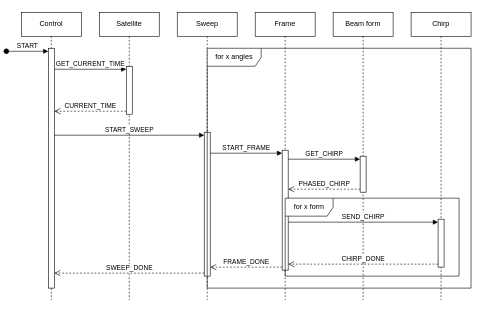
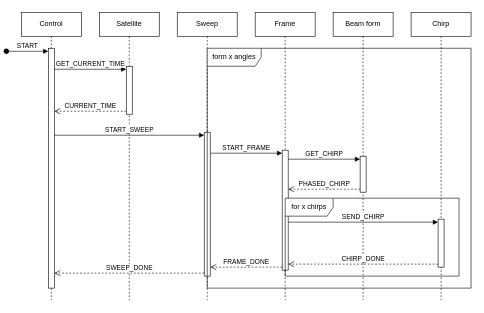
  <mxCell id="0" />
  <mxCell id="1" parent="0" />
  <mxCell id="2" value="Control" style="shape=umlLifeline;perimeter=lifelinePerimeter;whiteSpace=wrap;html=1;container=1;dropTarget=0;collapsible=0;recursiveResize=0;outlineConnect=0;portConstraint=eastwest;newEdgeStyle={&quot;edgeStyle&quot;:&quot;elbowEdgeStyle&quot;,&quot;elbow&quot;:&quot;vertical&quot;,&quot;curved&quot;:0,&quot;rounded&quot;:0};" vertex="1" parent="1"><mxGeometry x="20" y="20" width="100" height="480" as="geometry" /></mxCell>
  <mxCell id="3" value="" style="html=1;points=[[0,0,0,0,5],[0,1,0,0,-5],[1,0,0,0,5],[1,1,0,0,-5]];perimeter=orthogonalPerimeter;outlineConnect=0;targetShapes=umlLifeline;portConstraint=eastwest;newEdgeStyle={&quot;curved&quot;:0,&quot;rounded&quot;:0};" vertex="1" parent="2"><mxGeometry x="45" y="60" width="10" height="400" as="geometry" /></mxCell>
  <mxCell id="4" value="START" style="html=1;verticalAlign=bottom;startArrow=oval;endArrow=block;startSize=8;curved=0;rounded=0;entryX=0;entryY=0;entryDx=0;entryDy=5;" edge="1" target="3" parent="2"><mxGeometry relative="1" as="geometry"><mxPoint x="-25" y="65" as="sourcePoint" /></mxGeometry></mxCell>
  <mxCell id="5" value="Satellite" style="shape=umlLifeline;perimeter=lifelinePerimeter;whiteSpace=wrap;html=1;container=1;dropTarget=0;collapsible=0;recursiveResize=0;outlineConnect=0;portConstraint=eastwest;newEdgeStyle={&quot;edgeStyle&quot;:&quot;elbowEdgeStyle&quot;,&quot;elbow&quot;:&quot;vertical&quot;,&quot;curved&quot;:0,&quot;rounded&quot;:0};" vertex="1" parent="1"><mxGeometry x="150" y="20" width="100" height="480" as="geometry" /></mxCell>
  <mxCell id="6" value="" style="html=1;points=[[0,0,0,0,5],[0,1,0,0,-5],[1,0,0,0,5],[1,1,0,0,-5]];perimeter=orthogonalPerimeter;outlineConnect=0;targetShapes=umlLifeline;portConstraint=eastwest;newEdgeStyle={&quot;curved&quot;:0,&quot;rounded&quot;:0};" vertex="1" parent="5"><mxGeometry x="45" y="90" width="10" height="80" as="geometry" /></mxCell>
  <mxCell id="7" value="Sweep" style="shape=umlLifeline;perimeter=lifelinePerimeter;whiteSpace=wrap;html=1;container=1;dropTarget=0;collapsible=0;recursiveResize=0;outlineConnect=0;portConstraint=eastwest;newEdgeStyle={&quot;edgeStyle&quot;:&quot;elbowEdgeStyle&quot;,&quot;elbow&quot;:&quot;vertical&quot;,&quot;curved&quot;:0,&quot;rounded&quot;:0};" vertex="1" parent="1"><mxGeometry x="280" y="20" width="100" height="480" as="geometry" /></mxCell>
  <mxCell id="8" value="" style="html=1;points=[[0,0,0,0,5],[0,1,0,0,-5],[1,0,0,0,5],[1,1,0,0,-5]];perimeter=orthogonalPerimeter;outlineConnect=0;targetShapes=umlLifeline;portConstraint=eastwest;newEdgeStyle={&quot;curved&quot;:0,&quot;rounded&quot;:0};" vertex="1" parent="7"><mxGeometry x="45" y="200" width="10" height="240" as="geometry" /></mxCell>
  <mxCell id="9" value="Frame" style="shape=umlLifeline;perimeter=lifelinePerimeter;whiteSpace=wrap;html=1;container=1;dropTarget=0;collapsible=0;recursiveResize=0;outlineConnect=0;portConstraint=eastwest;newEdgeStyle={&quot;edgeStyle&quot;:&quot;elbowEdgeStyle&quot;,&quot;elbow&quot;:&quot;vertical&quot;,&quot;curved&quot;:0,&quot;rounded&quot;:0};" vertex="1" parent="1"><mxGeometry x="410" y="20" width="100" height="480" as="geometry" /></mxCell>
  <mxCell id="10" value="" style="html=1;points=[[0,0,0,0,5],[0,1,0,0,-5],[1,0,0,0,5],[1,1,0,0,-5]];perimeter=orthogonalPerimeter;outlineConnect=0;targetShapes=umlLifeline;portConstraint=eastwest;newEdgeStyle={&quot;curved&quot;:0,&quot;rounded&quot;:0};" vertex="1" parent="9"><mxGeometry x="45" y="230" width="10" height="200" as="geometry" /></mxCell>
  <mxCell id="11" value="Beam form" style="shape=umlLifeline;perimeter=lifelinePerimeter;whiteSpace=wrap;html=1;container=1;dropTarget=0;collapsible=0;recursiveResize=0;outlineConnect=0;portConstraint=eastwest;newEdgeStyle={&quot;edgeStyle&quot;:&quot;elbowEdgeStyle&quot;,&quot;elbow&quot;:&quot;vertical&quot;,&quot;curved&quot;:0,&quot;rounded&quot;:0};" vertex="1" parent="1"><mxGeometry x="540" y="20" width="100" height="480" as="geometry" /></mxCell>
  <mxCell id="12" value="Chirp" style="shape=umlLifeline;perimeter=lifelinePerimeter;whiteSpace=wrap;html=1;container=1;dropTarget=0;collapsible=0;recursiveResize=0;outlineConnect=0;portConstraint=eastwest;newEdgeStyle={&quot;edgeStyle&quot;:&quot;elbowEdgeStyle&quot;,&quot;elbow&quot;:&quot;vertical&quot;,&quot;curved&quot;:0,&quot;rounded&quot;:0};" vertex="1" parent="1"><mxGeometry x="670" y="20" width="100" height="480" as="geometry" /></mxCell>
  <mxCell id="13" value="GET_CURRENT_TIME" style="html=1;verticalAlign=bottom;endArrow=block;curved=0;rounded=0;entryX=0;entryY=0;entryDx=0;entryDy=5;" edge="1" target="6" parent="1" source="3"><mxGeometry relative="1" as="geometry"><mxPoint x="80" y="115" as="sourcePoint" /></mxGeometry></mxCell>
  <mxCell id="14" value="CURRENT_TIME" style="html=1;verticalAlign=bottom;endArrow=open;dashed=1;endSize=8;curved=0;rounded=0;exitX=0;exitY=1;exitDx=0;exitDy=-5;" edge="1" source="6" parent="1" target="3"><mxGeometry relative="1" as="geometry"><mxPoint x="80" y="185" as="targetPoint" /></mxGeometry></mxCell>
  <mxCell id="15" value="START_SWEEP" style="html=1;verticalAlign=bottom;endArrow=block;curved=0;rounded=0;entryX=0;entryY=0;entryDx=0;entryDy=5;" edge="1" target="8" parent="1" source="3"><mxGeometry relative="1" as="geometry"><mxPoint x="255" y="225" as="sourcePoint" /></mxGeometry></mxCell>
  <mxCell id="16" value="SWEEP_DONE" style="html=1;verticalAlign=bottom;endArrow=open;dashed=1;endSize=8;curved=0;rounded=0;exitX=0;exitY=1;exitDx=0;exitDy=-5;" edge="1" source="8" parent="1" target="3"><mxGeometry relative="1" as="geometry"><mxPoint x="255" y="295" as="targetPoint" /></mxGeometry></mxCell>
  <mxCell id="17" value="START_FRAME" style="html=1;verticalAlign=bottom;endArrow=block;curved=0;rounded=0;entryX=0;entryY=0;entryDx=0;entryDy=5;" edge="1" target="10" parent="1" source="8"><mxGeometry relative="1" as="geometry"><mxPoint x="385" y="235" as="sourcePoint" /></mxGeometry></mxCell>
  <mxCell id="18" value="FRAME_DONE" style="html=1;verticalAlign=bottom;endArrow=open;dashed=1;endSize=8;curved=0;rounded=0;exitX=0;exitY=1;exitDx=0;exitDy=-5;" edge="1" source="10" parent="1" target="8"><mxGeometry relative="1" as="geometry"><mxPoint x="385" y="305" as="targetPoint" /></mxGeometry></mxCell>
- <mxCell id="19" value="for x angles" style="shape=umlFrame;whiteSpace=wrap;html=1;pointerEvents=0;width=90;height=30;" vertex="1" parent="1"><mxGeometry x="330" y="80" width="440" height="400" as="geometry" /></mxCell>
+ <mxCell id="19" value="form x angles" style="shape=umlFrame;whiteSpace=wrap;html=1;pointerEvents=0;width=90;height=30;" vertex="1" parent="1"><mxGeometry x="330" y="80" width="440" height="400" as="geometry" /></mxCell>
  <mxCell id="20" value="" style="html=1;points=[[0,0,0,0,5],[0,1,0,0,-5],[1,0,0,0,5],[1,1,0,0,-5]];perimeter=orthogonalPerimeter;outlineConnect=0;targetShapes=umlLifeline;portConstraint=eastwest;newEdgeStyle={&quot;curved&quot;:0,&quot;rounded&quot;:0};" vertex="1" parent="1"><mxGeometry x="585" y="260" width="10" height="60" as="geometry" /></mxCell>
  <mxCell id="21" value="GET_CHIRP" style="html=1;verticalAlign=bottom;endArrow=block;curved=0;rounded=0;entryX=0;entryY=0;entryDx=0;entryDy=5;exitX=1;exitY=0;exitDx=0;exitDy=5;exitPerimeter=0;" edge="1" parent="1"><mxGeometry relative="1" as="geometry"><mxPoint x="465" y="265" as="sourcePoint" /><mxPoint x="585" y="265" as="targetPoint" /></mxGeometry></mxCell>
  <mxCell id="22" value="PHASED_CHIRP" style="html=1;verticalAlign=bottom;endArrow=open;dashed=1;endSize=8;curved=0;rounded=0;exitX=0;exitY=1;exitDx=0;exitDy=-5;" edge="1" source="20" parent="1" target="10"><mxGeometry relative="1" as="geometry"><mxPoint x="515" y="325" as="targetPoint" /></mxGeometry></mxCell>
- <mxCell id="23" value="for x form" style="shape=umlFrame;whiteSpace=wrap;html=1;pointerEvents=0;width=80;height=30;" vertex="1" parent="1"><mxGeometry x="460" y="330" width="290" height="130" as="geometry" /></mxCell>
+ <mxCell id="23" value="for x chirps" style="shape=umlFrame;whiteSpace=wrap;html=1;pointerEvents=0;width=80;height=30;" vertex="1" parent="1"><mxGeometry x="460" y="330" width="290" height="130" as="geometry" /></mxCell>
  <mxCell id="24" value="" style="html=1;points=[[0,0,0,0,5],[0,1,0,0,-5],[1,0,0,0,5],[1,1,0,0,-5]];perimeter=orthogonalPerimeter;outlineConnect=0;targetShapes=umlLifeline;portConstraint=eastwest;newEdgeStyle={&quot;curved&quot;:0,&quot;rounded&quot;:0};" vertex="1" parent="1"><mxGeometry x="715" y="365" width="10" height="80" as="geometry" /></mxCell>
  <mxCell id="25" value="SEND_CHIRP" style="html=1;verticalAlign=bottom;endArrow=block;curved=0;rounded=0;entryX=0;entryY=0;entryDx=0;entryDy=5;" edge="1" target="24" parent="1" source="10"><mxGeometry relative="1" as="geometry"><mxPoint x="645" y="370" as="sourcePoint" /></mxGeometry></mxCell>
  <mxCell id="26" value="CHIRP_DONE" style="html=1;verticalAlign=bottom;endArrow=open;dashed=1;endSize=8;curved=0;rounded=0;exitX=0;exitY=1;exitDx=0;exitDy=-5;" edge="1" source="24" parent="1" target="10"><mxGeometry relative="1" as="geometry"><mxPoint x="645" y="440" as="targetPoint" /></mxGeometry></mxCell>
